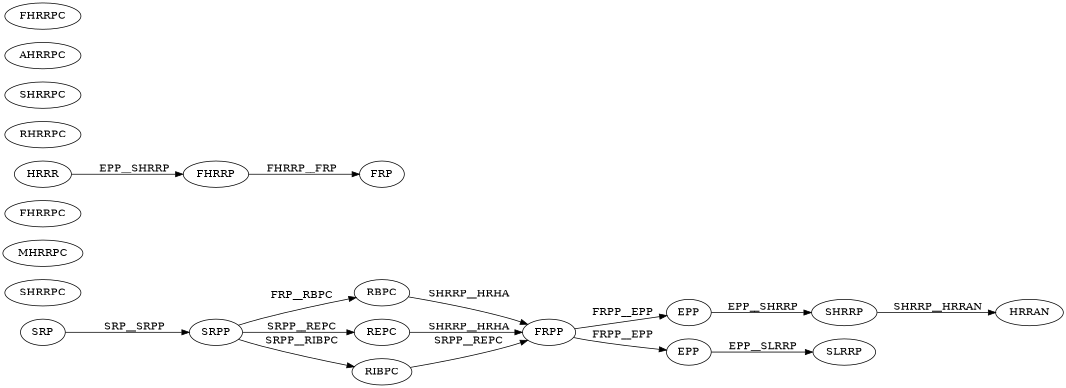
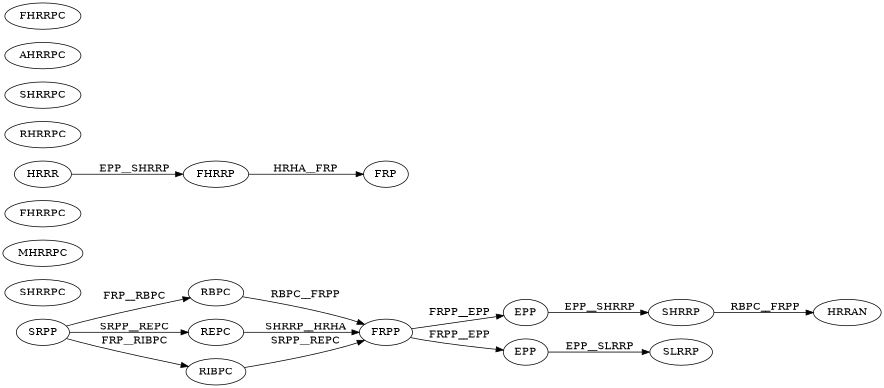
  digraph {
    rankdir=LR
    node [color=black fontcolor=black]
    edge [color=black fontcolor=black]
-   n1 [label=SRP]
    n2 [label=SRPP]
    n3 [label=RBPC]
    n4 [label=REPC]
    n5 [label=RIBPC]
    n6 [label=FRPP]
    n7 [label=EPP]
    n8 [label=EPP]
    n9 [label=SHRRP]
    n10 [label=SLRRP]
    n11 [label=HRRAN]
    n12 [label=SHRRPC]
    n13 [label=MHRRPC]
    n14 [label=FHRRPC]
    n15 [label=HRRR]
    n16 [label=FHRRP]
    n17 [label=RHRRPC]
    n18 [label=SHRRPC]
    n19 [label=AHRRPC]
    n20 [label=FHRRPC]
    n21 [label=FRP]
-   n1 -> n2 [label=" SRP__SRPP"]
    n2 -> n3 [label=" FRP__RBPC"]
    n2 -> n4 [label=" SRPP__REPC"]
-   n2 -> n5 [label=" SRPP__RIBPC"]
-   n3 -> n6 [label=" SHRRP__HRHA"]
+   n2 -> n5 [label=" FRP__RIBPC"]
+   n3 -> n6 [label=" RBPC__FRPP"]
    n4 -> n6 [label=" SHRRP__HRHA"]
    n5 -> n6 [label=" SRPP__REPC"]
    n6 -> n7 [label=" FRPP__EPP"]
    n6 -> n8 [label=" FRPP__EPP"]
    n7 -> n9 [label=" EPP__SHRRP"]
    n8 -> n10 [label=" EPP__SLRRP"]
-   n9 -> n11 [label=" SHRRP__HRRAN"]
+   n9 -> n11 [label=" RBPC__FRPP"]
    n15 -> n16 [label=" EPP__SHRRP"]
-   n16 -> n21 [label=" FHRRP__FRP"]
+   n16 -> n21 [label=" HRHA__FRP"]
  }
